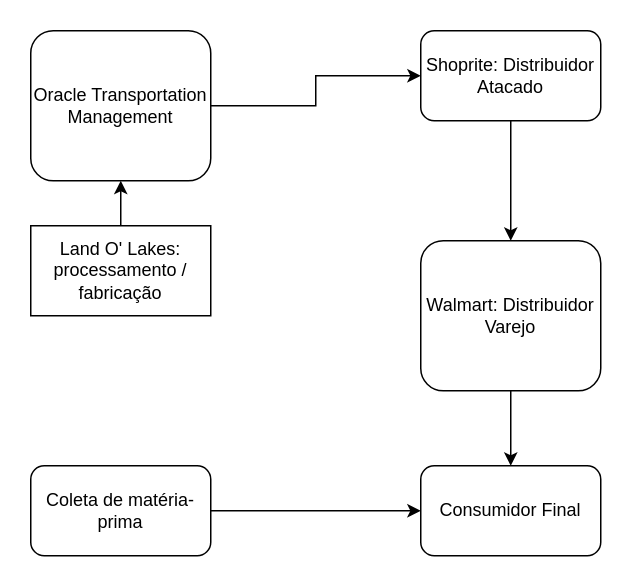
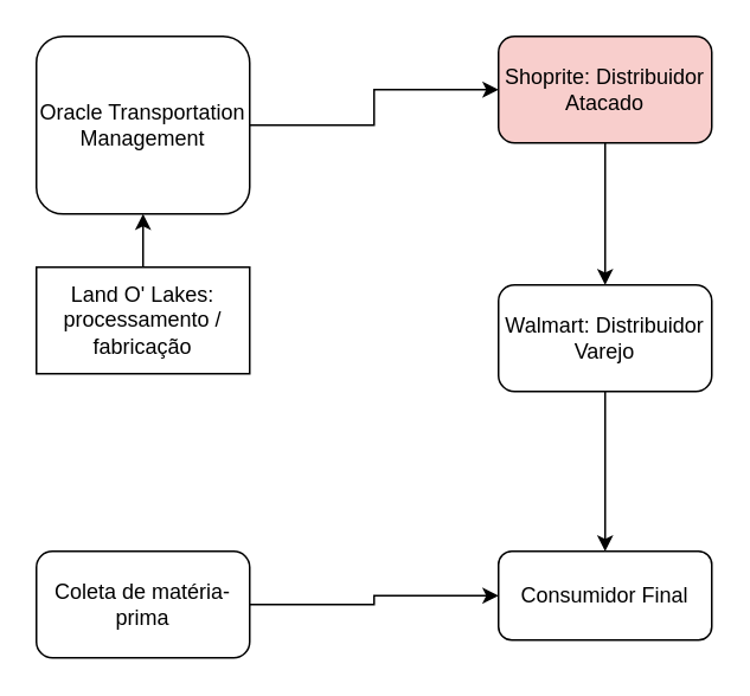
  <mxCell id="0" />
  <mxCell id="1" parent="0" />
  <mxCell id="2" style="edgeStyle=orthogonalEdgeStyle;rounded=0;orthogonalLoop=1;jettySize=auto;html=1;" edge="1" parent="1" source="3" target="9"><mxGeometry relative="1" as="geometry" /></mxCell>
  <mxCell id="3" value="&lt;div&gt;Land O' Lakes: processamento / fabricação&lt;/div&gt;" style="rounded=0;whiteSpace=wrap;html=1;" vertex="1" parent="1"><mxGeometry x="20" y="150" width="120" height="60" as="geometry" /></mxCell>
  <mxCell id="4" style="edgeStyle=orthogonalEdgeStyle;rounded=0;orthogonalLoop=1;jettySize=auto;html=1;exitX=0.5;exitY=1;exitDx=0;exitDy=0;entryX=0.5;entryY=0;entryDx=0;entryDy=0;" edge="1" parent="1" source="5" target="7"><mxGeometry relative="1" as="geometry" /></mxCell>
- <mxCell id="5" value="Shoprite: Distribuidor Atacado" style="rounded=1;whiteSpace=wrap;html=1;" vertex="1" parent="1"><mxGeometry x="280" y="20" width="120" height="60" as="geometry" /></mxCell>
+ <mxCell id="5" value="Shoprite: Distribuidor Atacado" style="rounded=1;whiteSpace=wrap;html=1;fillColor=#f8cecc;" vertex="1" parent="1"><mxGeometry x="280" y="20" width="120" height="60" as="geometry" /></mxCell>
  <mxCell id="6" style="edgeStyle=orthogonalEdgeStyle;rounded=0;orthogonalLoop=1;jettySize=auto;html=1;exitX=0.5;exitY=1;exitDx=0;exitDy=0;entryX=0.5;entryY=0;entryDx=0;entryDy=0;" edge="1" parent="1" source="7" target="10"><mxGeometry relative="1" as="geometry" /></mxCell>
- <mxCell id="7" value="Walmart: Distribuidor Varejo" style="rounded=1;whiteSpace=wrap;html=1;" vertex="1" parent="1"><mxGeometry x="280" y="160" width="120" height="100" as="geometry" /></mxCell>
+ <mxCell id="7" value="Walmart: Distribuidor Varejo" style="rounded=1;whiteSpace=wrap;html=1;" vertex="1" parent="1"><mxGeometry x="280" y="160" width="120" height="60" as="geometry" /></mxCell>
  <mxCell id="8" style="edgeStyle=orthogonalEdgeStyle;rounded=0;orthogonalLoop=1;jettySize=auto;html=1;exitX=1;exitY=0.5;exitDx=0;exitDy=0;entryX=0;entryY=0.5;entryDx=0;entryDy=0;" edge="1" parent="1" source="9" target="5"><mxGeometry relative="1" as="geometry" /></mxCell>
  <mxCell id="9" value="Oracle Transportation Management" style="rounded=1;whiteSpace=wrap;html=1;" vertex="1" parent="1"><mxGeometry x="20" y="20" width="120" height="100" as="geometry" /></mxCell>
- <mxCell id="10" value="Consumidor Final" style="rounded=1;whiteSpace=wrap;html=1;" vertex="1" parent="1"><mxGeometry x="280" y="310" width="120" height="60" as="geometry" /></mxCell>
+ <mxCell id="10" value="Consumidor Final" style="rounded=1;whiteSpace=wrap;html=1;" vertex="1" parent="1"><mxGeometry x="280" y="310" width="120" height="50" as="geometry" /></mxCell>
  <mxCell id="11" style="edgeStyle=orthogonalEdgeStyle;rounded=0;orthogonalLoop=1;jettySize=auto;html=1;" edge="1" parent="1" source="12" target="10"><mxGeometry relative="1" as="geometry" /></mxCell>
  <mxCell id="12" value="Coleta de matéria-prima" style="rounded=1;whiteSpace=wrap;html=1;" vertex="1" parent="1"><mxGeometry x="20" y="310" width="120" height="60" as="geometry" /></mxCell>
